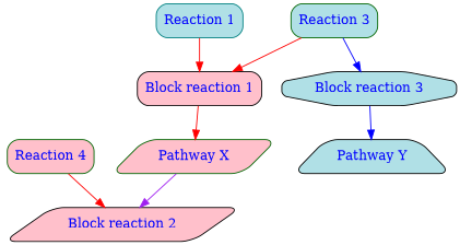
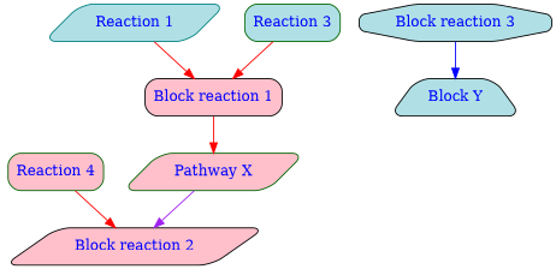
  digraph {
    node [color=black fillcolor=pink fontcolor=blue shape=box style="filled, rounded"]
    edge [color=red]
    n1 [color=darkgreen label="Pathway X" shape=parallelogram]
    n2 [label="Block reaction 2" shape=parallelogram]
    n3 [label="Block reaction 1"]
-   n4 [color=teal fillcolor=Powderblue label="Reaction 1"]
+   n4 [color=teal fillcolor=Powderblue label="Reaction 1" shape=parallelogram]
    n5 [color=darkgreen fillcolor=Powderblue label="Reaction 3"]
    n6 [fillcolor=Powderblue label="Block reaction 3" shape=octagon]
-   n7 [fillcolor=Powderblue label="Pathway Y" shape=trapezium]
+   n7 [fillcolor=Powderblue label="Block Y" shape=trapezium]
    n8 [color=darkgreen label="Reaction 4"]
    n1 -> n2 [color=purple]
    n3 -> n1
    n4 -> n3
    n5 -> n3
-   n5 -> n6 [color=blue]
    n6 -> n7 [color=blue]
    n8 -> n2
  }
